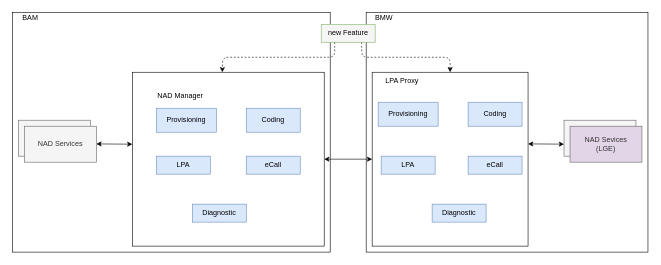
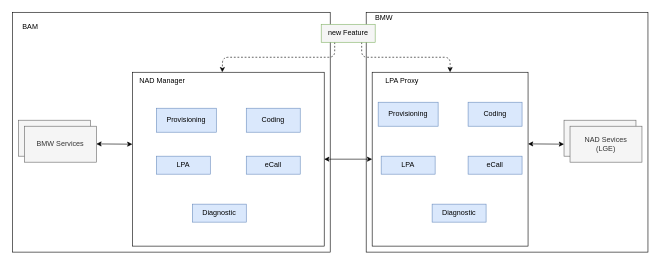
  <mxCell id="0" />
  <mxCell id="1" parent="0" />
  <mxCell id="2" value="" style="rounded=0;whiteSpace=wrap;html=1;" vertex="1" parent="1"><mxGeometry x="20" y="20" width="530" height="400" as="geometry" /></mxCell>
- <mxCell id="3" value="BAM" style="text;html=1;strokeColor=none;fillColor=none;align=center;verticalAlign=middle;whiteSpace=wrap;rounded=0;" vertex="1" parent="1"><mxGeometry x="30" y="20" width="40" height="20" as="geometry" /></mxCell>
+ <mxCell id="3" value="BAM" style="text;html=1;strokeColor=none;fillColor=none;align=center;verticalAlign=middle;whiteSpace=wrap;rounded=0;" vertex="1" parent="1"><mxGeometry x="30" y="35" width="40" height="20" as="geometry" /></mxCell>
  <mxCell id="4" value="" style="rounded=0;whiteSpace=wrap;html=1;" vertex="1" parent="1"><mxGeometry x="610" y="20" width="470" height="400" as="geometry" /></mxCell>
  <mxCell id="5" value="BMW" style="text;html=1;strokeColor=none;fillColor=none;align=center;verticalAlign=middle;whiteSpace=wrap;rounded=0;" vertex="1" parent="1"><mxGeometry x="620" y="20" width="40" height="20" as="geometry" /></mxCell>
  <mxCell id="6" value="" style="rounded=0;whiteSpace=wrap;html=1;" vertex="1" parent="1"><mxGeometry x="220" y="120" width="320" height="290" as="geometry" /></mxCell>
  <mxCell id="7" value="" style="rounded=0;whiteSpace=wrap;html=1;" vertex="1" parent="1"><mxGeometry x="620" y="120" width="260" height="290" as="geometry" /></mxCell>
  <mxCell id="8" value="Provisioning" style="rounded=0;whiteSpace=wrap;html=1;fillColor=#dae8fc;strokeColor=#6c8ebf;" vertex="1" parent="1"><mxGeometry x="260" y="180" width="100" height="40" as="geometry" /></mxCell>
  <mxCell id="9" value="Coding" style="rounded=0;whiteSpace=wrap;html=1;fillColor=#dae8fc;strokeColor=#6c8ebf;" vertex="1" parent="1"><mxGeometry x="410" y="180" width="90" height="40" as="geometry" /></mxCell>
  <mxCell id="10" value="LPA" style="rounded=0;whiteSpace=wrap;html=1;fillColor=#dae8fc;strokeColor=#6c8ebf;" vertex="1" parent="1"><mxGeometry x="260" y="260" width="90" height="30" as="geometry" /></mxCell>
  <mxCell id="11" value="eCall" style="rounded=0;whiteSpace=wrap;html=1;fillColor=#dae8fc;strokeColor=#6c8ebf;" vertex="1" parent="1"><mxGeometry x="410" y="260" width="90" height="30" as="geometry" /></mxCell>
  <mxCell id="12" value="Diagnostic" style="rounded=0;whiteSpace=wrap;html=1;fillColor=#dae8fc;strokeColor=#6c8ebf;" vertex="1" parent="1"><mxGeometry x="320" y="340" width="90" height="30" as="geometry" /></mxCell>
  <mxCell id="13" value="Provisioning" style="rounded=0;whiteSpace=wrap;html=1;fillColor=#f5f5f5;strokeColor=#666666;fontColor=#333333;" vertex="1" parent="1"><mxGeometry x="30" y="200" width="120" height="60" as="geometry" /></mxCell>
- <mxCell id="14" value="NAD Services" style="rounded=0;whiteSpace=wrap;html=1;fillColor=#f5f5f5;strokeColor=#666666;fontColor=#333333;" vertex="1" parent="1"><mxGeometry x="40" y="210" width="120" height="60" as="geometry" /></mxCell>
+ <mxCell id="14" value="BMW Services" style="rounded=0;whiteSpace=wrap;html=1;fillColor=#f5f5f5;strokeColor=#666666;fontColor=#333333;" vertex="1" parent="1"><mxGeometry x="40" y="210" width="120" height="60" as="geometry" /></mxCell>
  <mxCell id="15" value="other Sevices" style="rounded=0;whiteSpace=wrap;html=1;fillColor=#f5f5f5;strokeColor=#666666;fontColor=#333333;" vertex="1" parent="1"><mxGeometry x="940" y="200" width="120" height="60" as="geometry" /></mxCell>
- <mxCell id="16" value="NAD Sevices&lt;br&gt;(LGE)" style="rounded=0;whiteSpace=wrap;html=1;fillColor=#e1d5e7;strokeColor=#666666;fontColor=#333333;" vertex="1" parent="1"><mxGeometry x="950" y="210" width="120" height="60" as="geometry" /></mxCell>
+ <mxCell id="16" value="NAD Sevices&lt;br&gt;(LGE)" style="rounded=0;whiteSpace=wrap;html=1;fillColor=#f5f5f5;strokeColor=#666666;fontColor=#333333;" vertex="1" parent="1"><mxGeometry x="950" y="210" width="120" height="60" as="geometry" /></mxCell>
  <mxCell id="17" value="Provisioning" style="rounded=0;whiteSpace=wrap;html=1;fillColor=#dae8fc;strokeColor=#6c8ebf;" vertex="1" parent="1"><mxGeometry x="630" y="170" width="100" height="40" as="geometry" /></mxCell>
  <mxCell id="18" value="Coding" style="rounded=0;whiteSpace=wrap;html=1;fillColor=#dae8fc;strokeColor=#6c8ebf;" vertex="1" parent="1"><mxGeometry x="780" y="170" width="90" height="40" as="geometry" /></mxCell>
  <mxCell id="19" value="LPA" style="rounded=0;whiteSpace=wrap;html=1;fillColor=#dae8fc;strokeColor=#6c8ebf;" vertex="1" parent="1"><mxGeometry x="635" y="260" width="90" height="30" as="geometry" /></mxCell>
  <mxCell id="20" value="eCall" style="rounded=0;whiteSpace=wrap;html=1;fillColor=#dae8fc;strokeColor=#6c8ebf;" vertex="1" parent="1"><mxGeometry x="780" y="260" width="90" height="30" as="geometry" /></mxCell>
  <mxCell id="21" value="Diagnostic" style="rounded=0;whiteSpace=wrap;html=1;fillColor=#dae8fc;strokeColor=#6c8ebf;" vertex="1" parent="1"><mxGeometry x="720" y="340" width="90" height="30" as="geometry" /></mxCell>
  <mxCell id="22" value="" style="endArrow=classic;startArrow=classic;html=1;entryX=0;entryY=0.5;entryDx=0;entryDy=0;exitX=1;exitY=0.5;exitDx=0;exitDy=0;" edge="1" source="6" target="7" parent="1"><mxGeometry width="50" height="50" relative="1" as="geometry"><mxPoint x="480" y="320" as="sourcePoint" /><mxPoint x="530" y="270" as="targetPoint" /></mxGeometry></mxCell>
  <mxCell id="23" value="" style="endArrow=classic;startArrow=classic;html=1;exitX=1.006;exitY=0.345;exitDx=0;exitDy=0;exitPerimeter=0;" edge="1" parent="1"><mxGeometry width="50" height="50" relative="1" as="geometry"><mxPoint x="160" y="239.55" as="sourcePoint" /><mxPoint x="220" y="240" as="targetPoint" /></mxGeometry></mxCell>
  <mxCell id="24" value="" style="endArrow=classic;startArrow=classic;html=1;exitX=1.006;exitY=0.345;exitDx=0;exitDy=0;exitPerimeter=0;" edge="1" parent="1"><mxGeometry width="50" height="50" relative="1" as="geometry"><mxPoint x="880" y="239.5" as="sourcePoint" /><mxPoint x="940" y="239.95" as="targetPoint" /></mxGeometry></mxCell>
- <mxCell id="25" value="NAD Manager" style="text;html=1;strokeColor=none;fillColor=none;align=center;verticalAlign=middle;whiteSpace=wrap;rounded=0;" vertex="1" parent="1"><mxGeometry x="260" y="150" width="80" height="20" as="geometry" /></mxCell>
+ <mxCell id="25" value="NAD Manager" style="text;html=1;strokeColor=none;fillColor=none;align=center;verticalAlign=middle;whiteSpace=wrap;rounded=0;" vertex="1" parent="1"><mxGeometry x="230" y="125" width="80" height="20" as="geometry" /></mxCell>
  <mxCell id="26" value="LPA Proxy" style="text;html=1;strokeColor=none;fillColor=none;align=center;verticalAlign=middle;whiteSpace=wrap;rounded=0;" vertex="1" parent="1"><mxGeometry x="630" y="125" width="80" height="20" as="geometry" /></mxCell>
  <mxCell id="27" style="edgeStyle=orthogonalEdgeStyle;rounded=1;orthogonalLoop=1;jettySize=auto;html=1;exitX=0.25;exitY=1;exitDx=0;exitDy=0;dashed=1;" edge="1" source="29" parent="1"><mxGeometry relative="1" as="geometry"><mxPoint x="370" y="120" as="targetPoint" /></mxGeometry></mxCell>
  <mxCell id="28" style="edgeStyle=orthogonalEdgeStyle;rounded=1;orthogonalLoop=1;jettySize=auto;html=1;exitX=0.75;exitY=1;exitDx=0;exitDy=0;dashed=1;" edge="1" source="29" target="7" parent="1"><mxGeometry relative="1" as="geometry" /></mxCell>
  <mxCell id="29" value="new Feature" style="rounded=0;whiteSpace=wrap;html=1;fillColor=#f5f5f5;strokeColor=#82b366;" vertex="1" parent="1"><mxGeometry x="535" y="40" width="90" height="30" as="geometry" /></mxCell>
